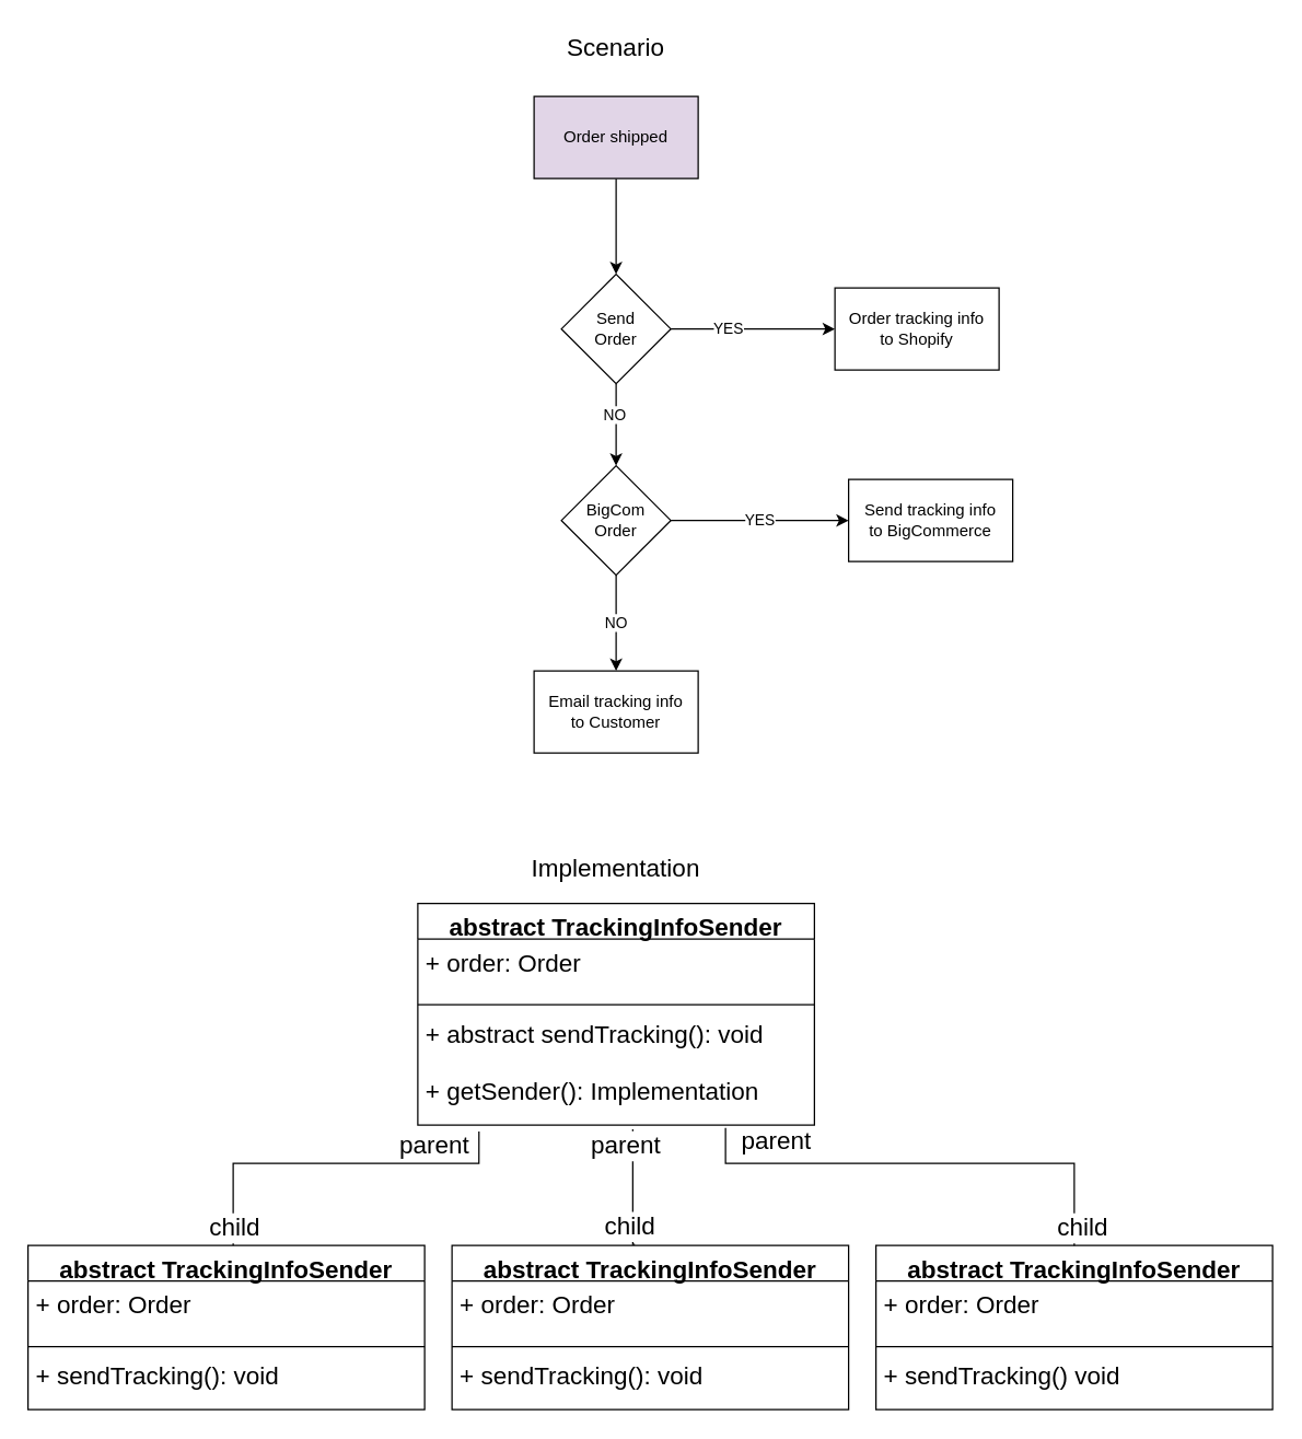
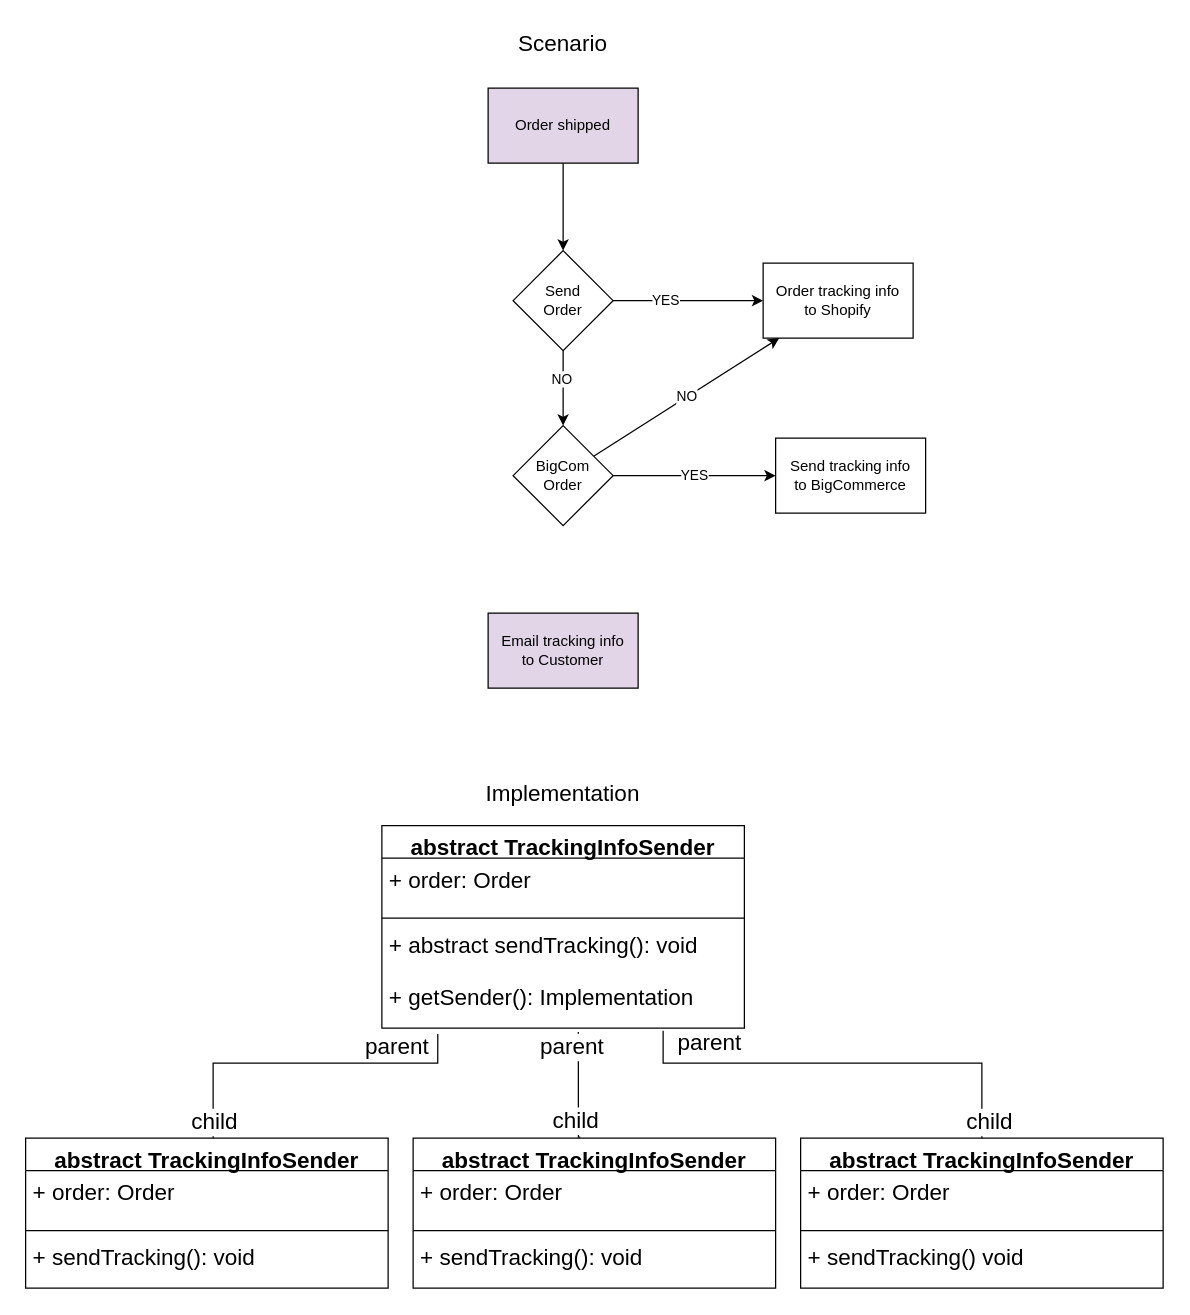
  <mxCell id="0" />
  <mxCell id="1" parent="0" />
  <mxCell id="2" style="edgeStyle=none;html=1;entryX=0.5;entryY=0;entryDx=0;entryDy=0;" edge="1" parent="1" source="3" target="8"><mxGeometry relative="1" as="geometry" /></mxCell>
  <mxCell id="3" value="Order shipped" style="rounded=0;whiteSpace=wrap;html=1;fillColor=#e1d5e7;" vertex="1" parent="1"><mxGeometry x="390" y="70" width="120" height="60" as="geometry" /></mxCell>
  <mxCell id="4" style="edgeStyle=none;html=1;entryX=0;entryY=0.5;entryDx=0;entryDy=0;" edge="1" parent="1" source="8" target="9"><mxGeometry relative="1" as="geometry" /></mxCell>
  <mxCell id="5" value="YES" style="edgeLabel;html=1;align=center;verticalAlign=middle;resizable=0;points=[];" vertex="1" connectable="0" parent="4"><mxGeometry x="-0.323" y="1" relative="1" as="geometry"><mxPoint as="offset" /></mxGeometry></mxCell>
  <mxCell id="6" style="edgeStyle=none;html=1;entryX=0.5;entryY=0;entryDx=0;entryDy=0;" edge="1" parent="1" source="8" target="12"><mxGeometry relative="1" as="geometry" /></mxCell>
  <mxCell id="7" value="NO" style="edgeLabel;html=1;align=center;verticalAlign=middle;resizable=0;points=[];" vertex="1" connectable="0" parent="6"><mxGeometry x="-0.28" y="-2" relative="1" as="geometry"><mxPoint as="offset" /></mxGeometry></mxCell>
  <mxCell id="8" value="Send&lt;br&gt;Order" style="rhombus;whiteSpace=wrap;html=1;" vertex="1" parent="1"><mxGeometry x="410" y="200" width="80" height="80" as="geometry" /></mxCell>
  <mxCell id="9" value="Order tracking info&lt;br&gt;to Shopify" style="rounded=0;whiteSpace=wrap;html=1;" vertex="1" parent="1"><mxGeometry x="610" y="210" width="120" height="60" as="geometry" /></mxCell>
  <mxCell id="10" value="YES" style="edgeStyle=none;html=1;" edge="1" parent="1" source="12" target="13"><mxGeometry relative="1" as="geometry" /></mxCell>
- <mxCell id="11" value="NO" style="edgeStyle=none;html=1;entryX=0.5;entryY=0;entryDx=0;entryDy=0;" edge="1" parent="1" source="12" target="14"><mxGeometry relative="1" as="geometry" /></mxCell>
+ <mxCell id="11" value="NO" style="edgeStyle=none;html=1;" edge="1" parent="1" source="12" target="9"><mxGeometry relative="1" as="geometry" /></mxCell>
  <mxCell id="12" value="BigCom&lt;br&gt;Order" style="rhombus;whiteSpace=wrap;html=1;" vertex="1" parent="1"><mxGeometry x="410" y="340" width="80" height="80" as="geometry" /></mxCell>
  <mxCell id="13" value="Send tracking info&lt;br&gt;to BigCommerce" style="rounded=0;whiteSpace=wrap;html=1;" vertex="1" parent="1"><mxGeometry x="620" y="350" width="120" height="60" as="geometry" /></mxCell>
- <mxCell id="14" value="Email tracking info&lt;br&gt;to Customer" style="rounded=0;whiteSpace=wrap;html=1;" vertex="1" parent="1"><mxGeometry x="390" y="490" width="120" height="60" as="geometry" /></mxCell>
+ <mxCell id="14" value="Email tracking info&lt;br&gt;to Customer" style="rounded=0;whiteSpace=wrap;html=1;fillColor=#e1d5e7;" vertex="1" parent="1"><mxGeometry x="390" y="490" width="120" height="60" as="geometry" /></mxCell>
  <mxCell id="15" value="&lt;font style=&quot;font-size: 18px;&quot;&gt;Scenario&lt;/font&gt;" style="text;html=1;strokeColor=none;fillColor=none;align=center;verticalAlign=middle;whiteSpace=wrap;rounded=0;" vertex="1" parent="1"><mxGeometry x="400" y="20" width="100" height="30" as="geometry" /></mxCell>
  <mxCell id="16" value="&lt;font style=&quot;font-size: 18px;&quot;&gt;Implementation&lt;/font&gt;" style="text;html=1;strokeColor=none;fillColor=none;align=center;verticalAlign=middle;whiteSpace=wrap;rounded=0;" vertex="1" parent="1"><mxGeometry x="380" y="620" width="140" height="30" as="geometry" /></mxCell>
  <mxCell id="17" value="abstract TrackingInfoSender" style="swimlane;fontStyle=1;align=center;verticalAlign=top;childLayout=stackLayout;horizontal=1;startSize=26;horizontalStack=0;resizeParent=1;resizeParentMax=0;resizeLast=0;collapsible=1;marginBottom=0;fontSize=18;" vertex="1" parent="1"><mxGeometry x="305" y="660" width="290" height="162" as="geometry" /></mxCell>
  <mxCell id="18" value="+ order: Order" style="text;strokeColor=none;fillColor=none;align=left;verticalAlign=top;spacingLeft=4;spacingRight=4;overflow=hidden;rotatable=0;points=[[0,0.5],[1,0.5]];portConstraint=eastwest;fontSize=18;" vertex="1" parent="17"><mxGeometry y="26" width="290" height="44" as="geometry" /></mxCell>
  <mxCell id="19" value="" style="line;strokeWidth=1;fillColor=none;align=left;verticalAlign=middle;spacingTop=-1;spacingLeft=3;spacingRight=3;rotatable=0;labelPosition=right;points=[];portConstraint=eastwest;strokeColor=inherit;fontSize=18;" vertex="1" parent="17"><mxGeometry y="70" width="290" height="8" as="geometry" /></mxCell>
  <mxCell id="20" value="+ abstract sendTracking(): void" style="text;strokeColor=none;fillColor=none;align=left;verticalAlign=top;spacingLeft=4;spacingRight=4;overflow=hidden;rotatable=0;points=[[0,0.5],[1,0.5]];portConstraint=eastwest;fontSize=18;" vertex="1" parent="17"><mxGeometry y="78" width="290" height="42" as="geometry" /></mxCell>
  <mxCell id="21" value="+ getSender(): Implementation" style="text;strokeColor=none;fillColor=none;align=left;verticalAlign=top;spacingLeft=4;spacingRight=4;overflow=hidden;rotatable=0;points=[[0,0.5],[1,0.5]];portConstraint=eastwest;fontSize=18;" vertex="1" parent="17"><mxGeometry y="120" width="290" height="42" as="geometry" /></mxCell>
  <mxCell id="22" value="" style="endArrow=none;html=1;edgeStyle=orthogonalEdgeStyle;fontSize=18;exitX=0.137;exitY=1.114;exitDx=0;exitDy=0;exitPerimeter=0;entryX=0.5;entryY=0;entryDx=0;entryDy=0;rounded=0;" edge="1" parent="17"><mxGeometry relative="1" as="geometry"><mxPoint x="44.73" y="166.788" as="sourcePoint" /><mxPoint x="-135" y="250" as="targetPoint" /><Array as="points"><mxPoint x="45" y="190" /><mxPoint x="-135" y="190" /></Array></mxGeometry></mxCell>
  <mxCell id="23" value="parent" style="edgeLabel;resizable=0;html=1;align=left;verticalAlign=bottom;fontSize=18;" connectable="0" vertex="1" parent="22"><mxGeometry x="-1" relative="1" as="geometry"><mxPoint x="-60" y="23" as="offset" /></mxGeometry></mxCell>
  <mxCell id="24" value="child" style="edgeLabel;resizable=0;html=1;align=right;verticalAlign=bottom;fontSize=18;" connectable="0" vertex="1" parent="22"><mxGeometry x="1" relative="1" as="geometry"><mxPoint x="20" as="offset" /></mxGeometry></mxCell>
  <mxCell id="25" value="abstract TrackingInfoSender" style="swimlane;fontStyle=1;align=center;verticalAlign=top;childLayout=stackLayout;horizontal=1;startSize=26;horizontalStack=0;resizeParent=1;resizeParentMax=0;resizeLast=0;collapsible=1;marginBottom=0;fontSize=18;" vertex="1" parent="1"><mxGeometry x="20" y="910" width="290" height="120" as="geometry" /></mxCell>
  <mxCell id="26" value="+ order: Order" style="text;strokeColor=none;fillColor=none;align=left;verticalAlign=top;spacingLeft=4;spacingRight=4;overflow=hidden;rotatable=0;points=[[0,0.5],[1,0.5]];portConstraint=eastwest;fontSize=18;" vertex="1" parent="25"><mxGeometry y="26" width="290" height="44" as="geometry" /></mxCell>
  <mxCell id="27" value="" style="line;strokeWidth=1;fillColor=none;align=left;verticalAlign=middle;spacingTop=-1;spacingLeft=3;spacingRight=3;rotatable=0;labelPosition=right;points=[];portConstraint=eastwest;strokeColor=inherit;fontSize=18;" vertex="1" parent="25"><mxGeometry y="70" width="290" height="8" as="geometry" /></mxCell>
  <mxCell id="28" value="+ sendTracking(): void" style="text;strokeColor=none;fillColor=none;align=left;verticalAlign=top;spacingLeft=4;spacingRight=4;overflow=hidden;rotatable=0;points=[[0,0.5],[1,0.5]];portConstraint=eastwest;fontSize=18;" vertex="1" parent="25"><mxGeometry y="78" width="290" height="42" as="geometry" /></mxCell>
  <mxCell id="29" value="abstract TrackingInfoSender" style="swimlane;fontStyle=1;align=center;verticalAlign=top;childLayout=stackLayout;horizontal=1;startSize=26;horizontalStack=0;resizeParent=1;resizeParentMax=0;resizeLast=0;collapsible=1;marginBottom=0;fontSize=18;" vertex="1" parent="1"><mxGeometry x="330" y="910" width="290" height="120" as="geometry" /></mxCell>
  <mxCell id="30" value="+ order: Order" style="text;strokeColor=none;fillColor=none;align=left;verticalAlign=top;spacingLeft=4;spacingRight=4;overflow=hidden;rotatable=0;points=[[0,0.5],[1,0.5]];portConstraint=eastwest;fontSize=18;" vertex="1" parent="29"><mxGeometry y="26" width="290" height="44" as="geometry" /></mxCell>
  <mxCell id="31" value="" style="line;strokeWidth=1;fillColor=none;align=left;verticalAlign=middle;spacingTop=-1;spacingLeft=3;spacingRight=3;rotatable=0;labelPosition=right;points=[];portConstraint=eastwest;strokeColor=inherit;fontSize=18;" vertex="1" parent="29"><mxGeometry y="70" width="290" height="8" as="geometry" /></mxCell>
  <mxCell id="32" value="+ sendTracking(): void" style="text;strokeColor=none;fillColor=none;align=left;verticalAlign=top;spacingLeft=4;spacingRight=4;overflow=hidden;rotatable=0;points=[[0,0.5],[1,0.5]];portConstraint=eastwest;fontSize=18;" vertex="1" parent="29"><mxGeometry y="78" width="290" height="42" as="geometry" /></mxCell>
  <mxCell id="33" value="abstract TrackingInfoSender" style="swimlane;fontStyle=1;align=center;verticalAlign=top;childLayout=stackLayout;horizontal=1;startSize=26;horizontalStack=0;resizeParent=1;resizeParentMax=0;resizeLast=0;collapsible=1;marginBottom=0;fontSize=18;" vertex="1" parent="1"><mxGeometry x="640" y="910" width="290" height="120" as="geometry" /></mxCell>
  <mxCell id="34" value="+ order: Order" style="text;strokeColor=none;fillColor=none;align=left;verticalAlign=top;spacingLeft=4;spacingRight=4;overflow=hidden;rotatable=0;points=[[0,0.5],[1,0.5]];portConstraint=eastwest;fontSize=18;" vertex="1" parent="33"><mxGeometry y="26" width="290" height="44" as="geometry" /></mxCell>
  <mxCell id="35" value="" style="line;strokeWidth=1;fillColor=none;align=left;verticalAlign=middle;spacingTop=-1;spacingLeft=3;spacingRight=3;rotatable=0;labelPosition=right;points=[];portConstraint=eastwest;strokeColor=inherit;fontSize=18;" vertex="1" parent="33"><mxGeometry y="70" width="290" height="8" as="geometry" /></mxCell>
  <mxCell id="36" value="+ sendTracking() void" style="text;strokeColor=none;fillColor=none;align=left;verticalAlign=top;spacingLeft=4;spacingRight=4;overflow=hidden;rotatable=0;points=[[0,0.5],[1,0.5]];portConstraint=eastwest;fontSize=18;" vertex="1" parent="33"><mxGeometry y="78" width="290" height="42" as="geometry" /></mxCell>
  <mxCell id="37" value="" style="endArrow=none;html=1;edgeStyle=orthogonalEdgeStyle;fontSize=18;entryX=0.461;entryY=-0.007;entryDx=0;entryDy=0;rounded=0;exitX=0.542;exitY=1.076;exitDx=0;exitDy=0;exitPerimeter=0;entryPerimeter=0;" edge="1" parent="1" source="21" target="29"><mxGeometry relative="1" as="geometry"><mxPoint x="460" y="840" as="sourcePoint" /><mxPoint x="180" y="920" as="targetPoint" /><Array as="points"><mxPoint x="462" y="909" /></Array></mxGeometry></mxCell>
  <mxCell id="38" value="parent" style="edgeLabel;resizable=0;html=1;align=left;verticalAlign=bottom;fontSize=18;" connectable="0" vertex="1" parent="37"><mxGeometry x="-1" relative="1" as="geometry"><mxPoint x="-32" y="25" as="offset" /></mxGeometry></mxCell>
  <mxCell id="39" value="child" style="edgeLabel;resizable=0;html=1;align=right;verticalAlign=bottom;fontSize=18;" connectable="0" vertex="1" parent="37"><mxGeometry x="1" relative="1" as="geometry"><mxPoint x="16" as="offset" /></mxGeometry></mxCell>
  <mxCell id="40" value="" style="endArrow=none;html=1;edgeStyle=orthogonalEdgeStyle;fontSize=18;entryX=0.5;entryY=0;entryDx=0;entryDy=0;rounded=0;" edge="1" parent="1" target="33"><mxGeometry relative="1" as="geometry"><mxPoint x="530" y="824" as="sourcePoint" /><mxPoint x="610" y="905.21" as="targetPoint" /><Array as="points"><mxPoint x="530" y="850" /><mxPoint x="785" y="850" /></Array></mxGeometry></mxCell>
  <mxCell id="41" value="parent" style="edgeLabel;resizable=0;html=1;align=left;verticalAlign=bottom;fontSize=18;" connectable="0" vertex="1" parent="40"><mxGeometry x="-1" relative="1" as="geometry"><mxPoint x="10" y="23" as="offset" /></mxGeometry></mxCell>
  <mxCell id="42" value="child" style="edgeLabel;resizable=0;html=1;align=right;verticalAlign=bottom;fontSize=18;" connectable="0" vertex="1" parent="40"><mxGeometry x="1" relative="1" as="geometry"><mxPoint x="25" as="offset" /></mxGeometry></mxCell>
